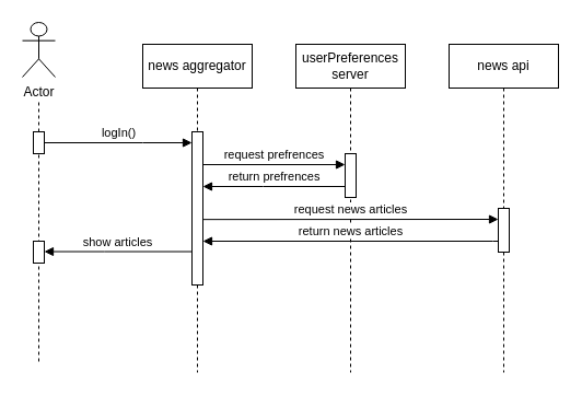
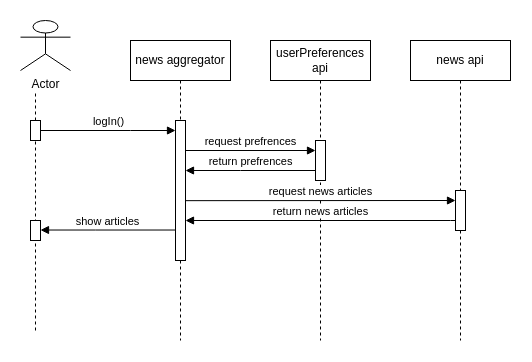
  <mxCell id="0" />
  <mxCell id="1" parent="0" />
  <mxCell id="2" value="news aggregator" style="shape=umlLifeline;perimeter=lifelinePerimeter;whiteSpace=wrap;html=1;container=0;dropTarget=0;collapsible=0;recursiveResize=0;outlineConnect=0;portConstraint=eastwest;newEdgeStyle={&quot;edgeStyle&quot;:&quot;elbowEdgeStyle&quot;,&quot;elbow&quot;:&quot;vertical&quot;,&quot;curved&quot;:0,&quot;rounded&quot;:0};" parent="1" vertex="1"><mxGeometry x="130" y="40" width="100" height="300" as="geometry" /></mxCell>
  <mxCell id="3" value="" style="html=1;points=[];perimeter=orthogonalPerimeter;outlineConnect=0;targetShapes=umlLifeline;portConstraint=eastwest;newEdgeStyle={&quot;edgeStyle&quot;:&quot;elbowEdgeStyle&quot;,&quot;elbow&quot;:&quot;vertical&quot;,&quot;curved&quot;:0,&quot;rounded&quot;:0};" parent="2" vertex="1"><mxGeometry x="45" y="80" width="10" height="140" as="geometry" /></mxCell>
  <mxCell id="4" value="logIn()" style="html=1;verticalAlign=bottom;endArrow=block;edgeStyle=elbowEdgeStyle;elbow=vertical;curved=0;rounded=0;" parent="1" target="3" edge="1"><mxGeometry relative="1" as="geometry"><mxPoint x="40" y="130" as="sourcePoint" /><Array as="points"><mxPoint x="130" y="130" /></Array></mxGeometry></mxCell>
  <mxCell id="5" value="request prefrences" style="html=1;verticalAlign=bottom;endArrow=block;edgeStyle=elbowEdgeStyle;elbow=vertical;curved=0;rounded=0;" parent="1" target="9" edge="1"><mxGeometry x="0.001" relative="1" as="geometry"><mxPoint x="185" y="150.001" as="sourcePoint" /><Array as="points" /><mxPoint x="455" y="150.001" as="targetPoint" /><mxPoint as="offset" /></mxGeometry></mxCell>
- <mxCell id="6" value="Actor" style="shape=umlActor;verticalLabelPosition=bottom;verticalAlign=top;html=1;outlineConnect=0;" vertex="1" parent="1"><mxGeometry x="20" y="20" width="30" height="50" as="geometry" /></mxCell>
+ <mxCell id="6" value="Actor" style="shape=umlActor;verticalLabelPosition=bottom;verticalAlign=top;html=1;outlineConnect=0;" vertex="1" parent="1"><mxGeometry x="20" y="20" width="50" height="50" as="geometry" /></mxCell>
  <mxCell id="7" value="" style="endArrow=none;dashed=1;html=1;rounded=0;" edge="1" parent="1"><mxGeometry width="50" height="50" relative="1" as="geometry"><mxPoint x="35" y="330" as="sourcePoint" /><mxPoint x="35" y="90" as="targetPoint" /></mxGeometry></mxCell>
- <mxCell id="8" value="userPreferences server" style="shape=umlLifeline;perimeter=lifelinePerimeter;whiteSpace=wrap;html=1;container=0;dropTarget=0;collapsible=0;recursiveResize=0;outlineConnect=0;portConstraint=eastwest;newEdgeStyle={&quot;edgeStyle&quot;:&quot;elbowEdgeStyle&quot;,&quot;elbow&quot;:&quot;vertical&quot;,&quot;curved&quot;:0,&quot;rounded&quot;:0};" vertex="1" parent="1"><mxGeometry x="270" y="40" width="100" height="300" as="geometry" /></mxCell>
+ <mxCell id="8" value="userPreferences api" style="shape=umlLifeline;perimeter=lifelinePerimeter;whiteSpace=wrap;html=1;container=0;dropTarget=0;collapsible=0;recursiveResize=0;outlineConnect=0;portConstraint=eastwest;newEdgeStyle={&quot;edgeStyle&quot;:&quot;elbowEdgeStyle&quot;,&quot;elbow&quot;:&quot;vertical&quot;,&quot;curved&quot;:0,&quot;rounded&quot;:0};" vertex="1" parent="1"><mxGeometry x="270" y="40" width="100" height="300" as="geometry" /></mxCell>
  <mxCell id="9" value="" style="html=1;points=[];perimeter=orthogonalPerimeter;outlineConnect=0;targetShapes=umlLifeline;portConstraint=eastwest;newEdgeStyle={&quot;edgeStyle&quot;:&quot;elbowEdgeStyle&quot;,&quot;elbow&quot;:&quot;vertical&quot;,&quot;curved&quot;:0,&quot;rounded&quot;:0};" vertex="1" parent="8"><mxGeometry x="45" y="100" width="10" height="40" as="geometry" /></mxCell>
  <mxCell id="10" value="news api" style="shape=umlLifeline;perimeter=lifelinePerimeter;whiteSpace=wrap;html=1;container=0;dropTarget=0;collapsible=0;recursiveResize=0;outlineConnect=0;portConstraint=eastwest;newEdgeStyle={&quot;edgeStyle&quot;:&quot;elbowEdgeStyle&quot;,&quot;elbow&quot;:&quot;vertical&quot;,&quot;curved&quot;:0,&quot;rounded&quot;:0};" vertex="1" parent="1"><mxGeometry x="410" y="40" width="100" height="300" as="geometry" /></mxCell>
  <mxCell id="11" value="" style="html=1;points=[];perimeter=orthogonalPerimeter;outlineConnect=0;targetShapes=umlLifeline;portConstraint=eastwest;newEdgeStyle={&quot;edgeStyle&quot;:&quot;elbowEdgeStyle&quot;,&quot;elbow&quot;:&quot;vertical&quot;,&quot;curved&quot;:0,&quot;rounded&quot;:0};" vertex="1" parent="10"><mxGeometry x="45" y="150" width="10" height="40" as="geometry" /></mxCell>
  <mxCell id="12" value="return prefrences" style="html=1;verticalAlign=bottom;endArrow=block;edgeStyle=elbowEdgeStyle;elbow=vertical;curved=0;rounded=0;" edge="1" parent="1" source="9" target="3"><mxGeometry relative="1" as="geometry"><mxPoint x="309.5" y="170" as="sourcePoint" /><Array as="points"><mxPoint x="240" y="170" /></Array><mxPoint x="190" y="170" as="targetPoint" /></mxGeometry></mxCell>
  <mxCell id="13" value="request news articles" style="html=1;verticalAlign=bottom;endArrow=block;edgeStyle=elbowEdgeStyle;elbow=vertical;curved=0;rounded=0;" edge="1" parent="1"><mxGeometry x="0.001" relative="1" as="geometry"><mxPoint x="185" y="200.161" as="sourcePoint" /><Array as="points" /><mxPoint x="455" y="200.161" as="targetPoint" /><mxPoint as="offset" /></mxGeometry></mxCell>
  <mxCell id="14" value="" style="html=1;points=[];perimeter=orthogonalPerimeter;outlineConnect=0;targetShapes=umlLifeline;portConstraint=eastwest;newEdgeStyle={&quot;edgeStyle&quot;:&quot;elbowEdgeStyle&quot;,&quot;elbow&quot;:&quot;vertical&quot;,&quot;curved&quot;:0,&quot;rounded&quot;:0};" vertex="1" parent="1"><mxGeometry x="30" y="120" width="10" height="20" as="geometry" /></mxCell>
  <mxCell id="15" value="" style="html=1;points=[];perimeter=orthogonalPerimeter;outlineConnect=0;targetShapes=umlLifeline;portConstraint=eastwest;newEdgeStyle={&quot;edgeStyle&quot;:&quot;elbowEdgeStyle&quot;,&quot;elbow&quot;:&quot;vertical&quot;,&quot;curved&quot;:0,&quot;rounded&quot;:0};" vertex="1" parent="1"><mxGeometry x="30" y="220" width="10" height="20" as="geometry" /></mxCell>
  <mxCell id="16" value="return news articles" style="html=1;verticalAlign=bottom;endArrow=block;edgeStyle=elbowEdgeStyle;elbow=horizontal;curved=0;rounded=0;" edge="1" parent="1"><mxGeometry x="0.001" relative="1" as="geometry"><mxPoint x="455" y="220" as="sourcePoint" /><Array as="points"><mxPoint x="450" y="220" /></Array><mxPoint x="185" y="220" as="targetPoint" /><mxPoint as="offset" /></mxGeometry></mxCell>
  <mxCell id="17" value="show articles" style="html=1;verticalAlign=bottom;endArrow=block;edgeStyle=elbowEdgeStyle;elbow=vertical;curved=0;rounded=0;" edge="1" parent="1" source="3"><mxGeometry relative="1" as="geometry"><mxPoint x="170" y="229.52" as="sourcePoint" /><Array as="points"><mxPoint x="95" y="229.52" /></Array><mxPoint x="40" y="229.52" as="targetPoint" /></mxGeometry></mxCell>
